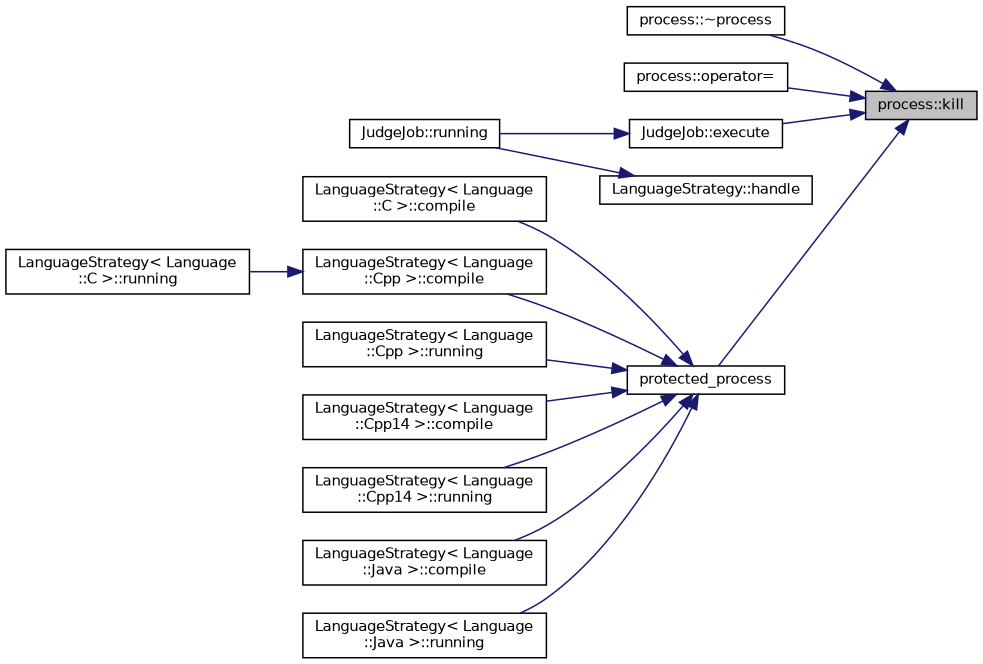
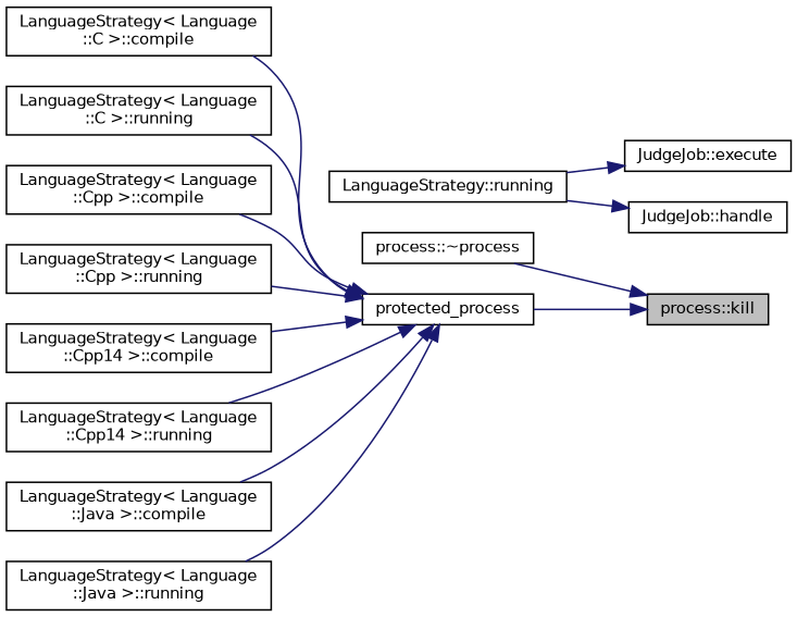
  digraph {
    rankdir=RL
    node [color=black fillcolor=white fontname=Helvetica fontsize=10 shape=record style=filled]
    edge [color=midnightblue dir=back fontname=Helvetica fontsize=10 labelfontname=Helvetica labelfontsize=10 style=solid]
    n1 [fillcolor=grey75 fontcolor=black height=0.2 label="process::kill" width=0.4]
    n2 [height=0.2 label="process::~process" width=0.4]
-   n3 [height=0.2 label="process::operator=" width=0.4]
    n4 [height=0.2 label="JudgeJob::execute" width=0.4]
    n5 [height=0.2 label=protected_process width=0.4]
-   n6 [height=0.2 label="JudgeJob::running" width=0.4]
+   n6 [height=0.2 label="LanguageStrategy::running" width=0.4]
    n7 [height=0.2 label="LanguageStrategy\< Language\l::C \>::compile" width=0.4]
    n8 [height=0.2 label="LanguageStrategy\< Language\l::C \>::running" width=0.4]
    n9 [height=0.2 label="LanguageStrategy\< Language\l::Cpp \>::compile" width=0.4]
    n10 [height=0.2 label="LanguageStrategy\< Language\l::Cpp \>::running" width=0.4]
    n11 [height=0.2 label="LanguageStrategy\< Language\l::Cpp14 \>::compile" width=0.4]
    n12 [height=0.2 label="LanguageStrategy\< Language\l::Cpp14 \>::running" width=0.4]
    n13 [height=0.2 label="LanguageStrategy\< Language\l::Java \>::compile" width=0.4]
    n14 [height=0.2 label="LanguageStrategy\< Language\l::Java \>::running" width=0.4]
-   n15 [height=0.2 label="LanguageStrategy::handle" width=0.4]
+   n15 [height=0.2 label="JudgeJob::handle" width=0.4]
    n1 -> n2
-   n1 -> n3
-   n1 -> n4
    n1 -> n5
    n4 -> n6
    n5 -> n7
-   n9 -> n8
+   n5 -> n8
    n5 -> n9
    n5 -> n10
    n5 -> n11
    n5 -> n12
    n5 -> n13
    n5 -> n14
    n15 -> n6
  }
